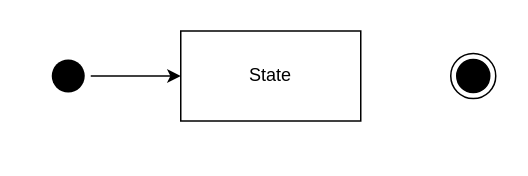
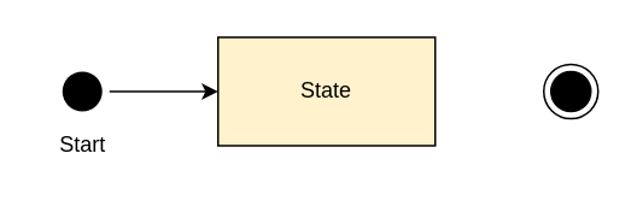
  <mxCell id="0" />
  <mxCell id="1" parent="0" />
  <mxCell id="2" style="edgeStyle=orthogonalEdgeStyle;rounded=0;orthogonalLoop=1;jettySize=auto;html=1;exitX=1;exitY=0.5;exitDx=0;exitDy=0;" edge="1" parent="1" source="3" target="4"><mxGeometry relative="1" as="geometry" /></mxCell>
  <mxCell id="3" value="" style="ellipse;html=1;shape=endState;fillColor=#000000;strokeColor=none;" vertex="1" parent="1"><mxGeometry x="30" y="35" width="30" height="30" as="geometry" /></mxCell>
- <mxCell id="4" value="State" style="rounded=0;whiteSpace=wrap;html=1;" vertex="1" parent="1"><mxGeometry x="120" y="20" width="120" height="60" as="geometry" /></mxCell>
+ <mxCell id="4" value="State" style="rounded=0;whiteSpace=wrap;html=1;fillColor=#fff2cc;" vertex="1" parent="1"><mxGeometry x="120" y="20" width="120" height="60" as="geometry" /></mxCell>
+ <mxCell id="5" value="Start" style="text;html=1;align=center;verticalAlign=middle;resizable=0;points=[];autosize=1;strokeColor=none;fillColor=none;" vertex="1" parent="1"><mxGeometry x="20" y="65" width="50" height="30" as="geometry" /></mxCell>
  <mxCell id="6" value="" style="ellipse;html=1;shape=endState;fillColor=#000000;strokeColor=#000000;" vertex="1" parent="1"><mxGeometry x="300" y="35" width="30" height="30" as="geometry" /></mxCell>
